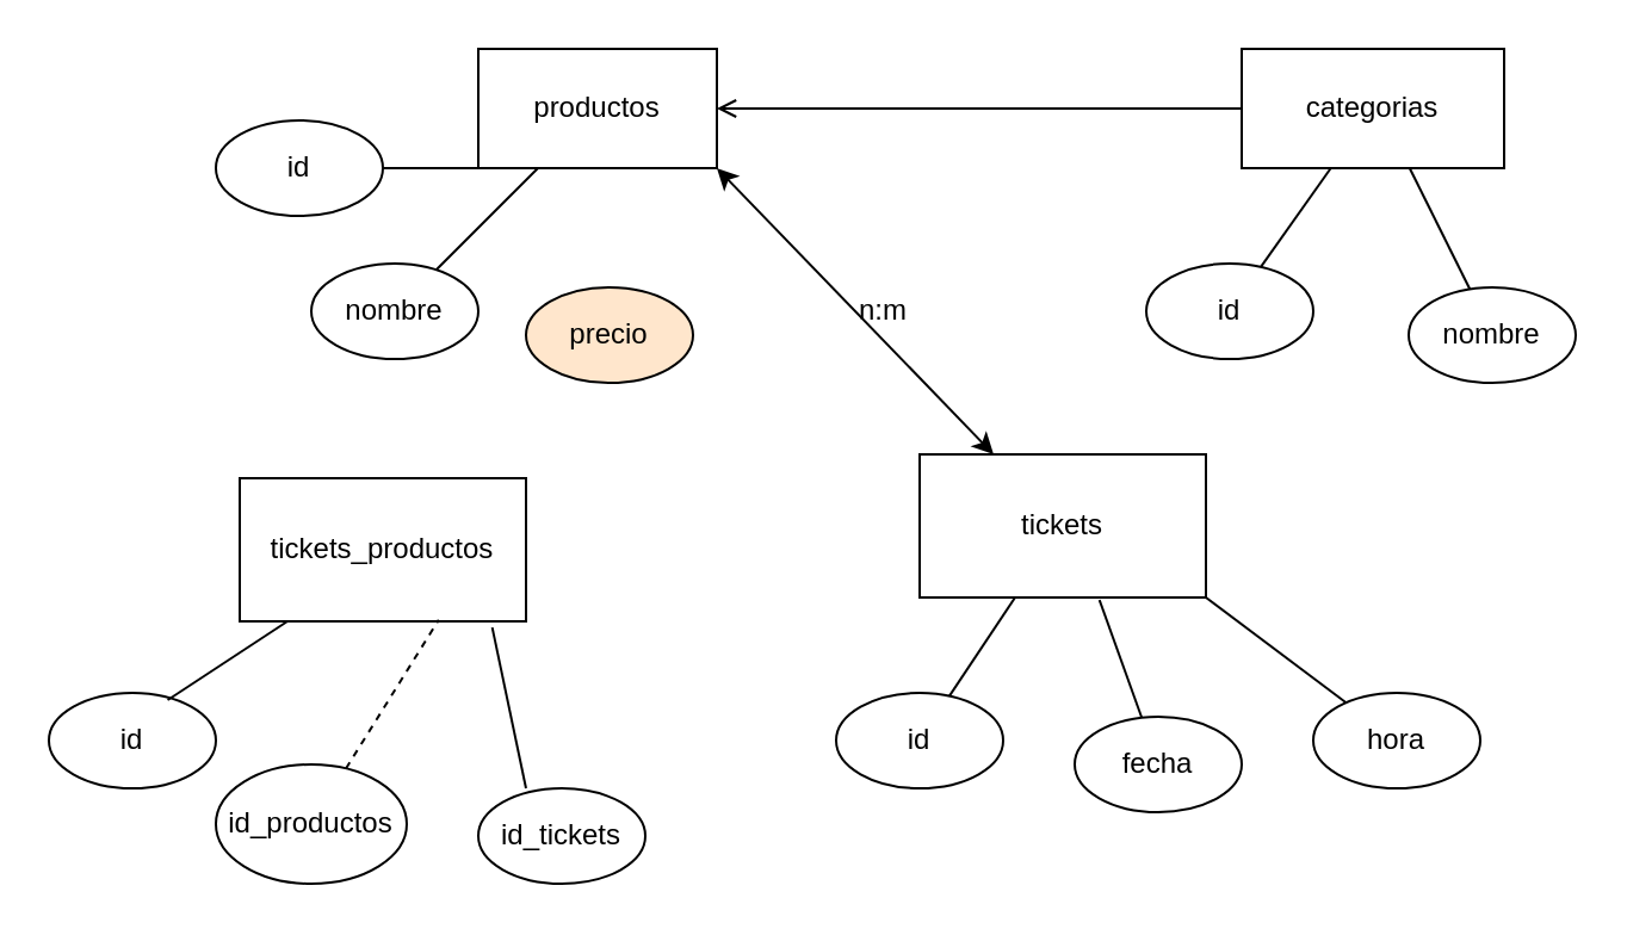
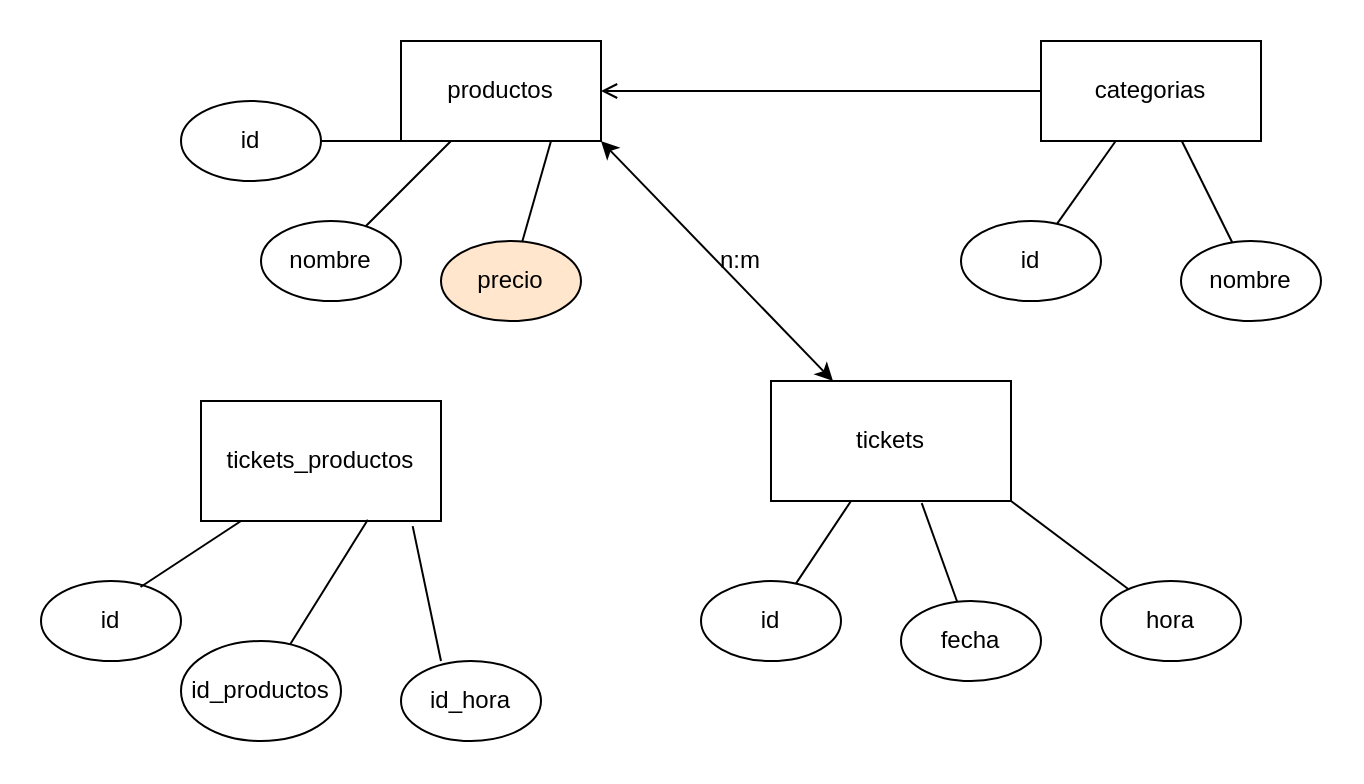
  <mxCell id="0" />
  <mxCell id="1" parent="0" />
  <mxCell id="2" value="productos" style="whiteSpace=wrap;html=1;" vertex="1" parent="1"><mxGeometry x="200" y="20" width="100" height="50" as="geometry" /></mxCell>
  <mxCell id="3" style="edgeStyle=none;rounded=0;orthogonalLoop=1;jettySize=auto;html=1;entryX=0.25;entryY=1;entryDx=0;entryDy=0;endArrow=none;endFill=0;" edge="1" parent="1" source="4" target="2"><mxGeometry relative="1" as="geometry" /></mxCell>
  <mxCell id="4" value="id" style="ellipse;whiteSpace=wrap;html=1;" vertex="1" parent="1"><mxGeometry x="90" y="50" width="70" height="40" as="geometry" /></mxCell>
  <mxCell id="5" value="" style="edgeStyle=none;rounded=0;orthogonalLoop=1;jettySize=auto;html=1;endArrow=none;endFill=0;" edge="1" parent="1" source="6" target="2"><mxGeometry relative="1" as="geometry" /></mxCell>
  <mxCell id="6" value="nombre" style="ellipse;whiteSpace=wrap;html=1;" vertex="1" parent="1"><mxGeometry x="130" y="110" width="70" height="40" as="geometry" /></mxCell>
+ <mxCell id="7" style="edgeStyle=none;rounded=0;orthogonalLoop=1;jettySize=auto;html=1;entryX=0.75;entryY=1;entryDx=0;entryDy=0;endArrow=none;endFill=0;" edge="1" parent="1" source="8" target="2"><mxGeometry relative="1" as="geometry" /></mxCell>
  <mxCell id="8" value="precio" style="ellipse;whiteSpace=wrap;html=1;fillColor=#ffe6cc;" vertex="1" parent="1"><mxGeometry x="220" y="120" width="70" height="40" as="geometry" /></mxCell>
  <mxCell id="9" style="edgeStyle=none;rounded=0;orthogonalLoop=1;jettySize=auto;html=1;endArrow=open;endFill=0;" edge="1" parent="1" source="10"><mxGeometry relative="1" as="geometry"><mxPoint x="300" y="45" as="targetPoint" /></mxGeometry></mxCell>
  <mxCell id="10" value="categorias&lt;br&gt;" style="whiteSpace=wrap;html=1;" vertex="1" parent="1"><mxGeometry x="520" y="20" width="110" height="50" as="geometry" /></mxCell>
  <mxCell id="11" style="edgeStyle=none;rounded=0;orthogonalLoop=1;jettySize=auto;html=1;endArrow=none;endFill=0;" edge="1" parent="1" source="12" target="10"><mxGeometry relative="1" as="geometry" /></mxCell>
  <mxCell id="12" value="id" style="ellipse;whiteSpace=wrap;html=1;" vertex="1" parent="1"><mxGeometry x="480" y="110" width="70" height="40" as="geometry" /></mxCell>
  <mxCell id="13" style="edgeStyle=none;rounded=0;orthogonalLoop=1;jettySize=auto;html=1;entryX=0.64;entryY=1;entryDx=0;entryDy=0;entryPerimeter=0;endArrow=none;endFill=0;" edge="1" parent="1" source="14" target="10"><mxGeometry relative="1" as="geometry" /></mxCell>
  <mxCell id="14" value="nombre" style="ellipse;whiteSpace=wrap;html=1;" vertex="1" parent="1"><mxGeometry x="590" y="120" width="70" height="40" as="geometry" /></mxCell>
  <mxCell id="15" value="tickets" style="rounded=0;whiteSpace=wrap;html=1;" vertex="1" parent="1"><mxGeometry x="385" y="190" width="120" height="60" as="geometry" /></mxCell>
  <mxCell id="16" style="edgeStyle=none;rounded=0;orthogonalLoop=1;jettySize=auto;html=1;endArrow=none;endFill=0;" edge="1" parent="1" source="17" target="15"><mxGeometry relative="1" as="geometry" /></mxCell>
  <mxCell id="17" value="id" style="ellipse;whiteSpace=wrap;html=1;" vertex="1" parent="1"><mxGeometry x="350" y="290" width="70" height="40" as="geometry" /></mxCell>
  <mxCell id="18" style="edgeStyle=none;rounded=0;orthogonalLoop=1;jettySize=auto;html=1;entryX=0.628;entryY=1.017;entryDx=0;entryDy=0;entryPerimeter=0;endArrow=none;endFill=0;" edge="1" parent="1" source="19" target="15"><mxGeometry relative="1" as="geometry" /></mxCell>
  <mxCell id="19" value="fecha" style="ellipse;whiteSpace=wrap;html=1;" vertex="1" parent="1"><mxGeometry x="450" y="300" width="70" height="40" as="geometry" /></mxCell>
  <mxCell id="20" style="edgeStyle=none;rounded=0;orthogonalLoop=1;jettySize=auto;html=1;entryX=1;entryY=1;entryDx=0;entryDy=0;endArrow=none;endFill=0;" edge="1" parent="1" source="21" target="15"><mxGeometry relative="1" as="geometry" /></mxCell>
  <mxCell id="21" value="hora&lt;br&gt;" style="ellipse;whiteSpace=wrap;html=1;" vertex="1" parent="1"><mxGeometry x="550" y="290" width="70" height="40" as="geometry" /></mxCell>
  <mxCell id="22" value="" style="endArrow=classic;startArrow=classic;html=1;" edge="1" parent="1" target="15"><mxGeometry width="50" height="50" relative="1" as="geometry"><mxPoint x="300" y="70" as="sourcePoint" /><mxPoint x="400" y="180" as="targetPoint" /></mxGeometry></mxCell>
  <mxCell id="23" value="n:m" style="text;html=1;strokeColor=none;fillColor=none;align=center;verticalAlign=middle;whiteSpace=wrap;rounded=0;" vertex="1" parent="1"><mxGeometry x="350" y="120" width="40" height="20" as="geometry" /></mxCell>
  <mxCell id="24" value="tickets_productos" style="rounded=0;whiteSpace=wrap;html=1;" vertex="1" parent="1"><mxGeometry x="100" y="200" width="120" height="60" as="geometry" /></mxCell>
  <mxCell id="25" value="id" style="ellipse;whiteSpace=wrap;html=1;" vertex="1" parent="1"><mxGeometry x="20" y="290" width="70" height="40" as="geometry" /></mxCell>
  <mxCell id="26" value="id_productos" style="ellipse;whiteSpace=wrap;html=1;" vertex="1" parent="1"><mxGeometry x="90" y="320" width="80" height="50" as="geometry" /></mxCell>
- <mxCell id="27" value="id_tickets" style="ellipse;whiteSpace=wrap;html=1;" vertex="1" parent="1"><mxGeometry x="200" y="330" width="70" height="40" as="geometry" /></mxCell>
+ <mxCell id="27" value="id_hora" style="ellipse;whiteSpace=wrap;html=1;" vertex="1" parent="1"><mxGeometry x="200" y="330" width="70" height="40" as="geometry" /></mxCell>
  <mxCell id="28" value="" style="endArrow=none;html=1;entryX=0.711;entryY=0.075;entryDx=0;entryDy=0;entryPerimeter=0;" edge="1" parent="1" target="25"><mxGeometry width="50" height="50" relative="1" as="geometry"><mxPoint x="120" y="260" as="sourcePoint" /><mxPoint x="120" y="310" as="targetPoint" /><Array as="points" /></mxGeometry></mxCell>
- <mxCell id="29" value="" style="endArrow=none;html=1;entryX=0.695;entryY=0.99;entryDx=0;entryDy=0;entryPerimeter=0;dashed=1;" edge="1" parent="1" source="26" target="24"><mxGeometry width="50" height="50" relative="1" as="geometry"><mxPoint y="350" as="sourcePoint" x="150" /><mxPoint x="200" y="300" as="targetPoint" /></mxGeometry></mxCell>
+ <mxCell id="29" value="" style="endArrow=none;html=1;entryX=0.695;entryY=0.99;entryDx=0;entryDy=0;entryPerimeter=0;" edge="1" parent="1" source="26" target="24"><mxGeometry width="50" height="50" relative="1" as="geometry"><mxPoint y="350" as="sourcePoint" x="150" /><mxPoint x="200" y="300" as="targetPoint" /></mxGeometry></mxCell>
  <mxCell id="30" value="" style="endArrow=none;html=1;entryX=0.882;entryY=1.043;entryDx=0;entryDy=0;entryPerimeter=0;" edge="1" parent="1" target="24"><mxGeometry width="50" height="50" relative="1" as="geometry"><mxPoint x="220" y="330" as="sourcePoint" /><mxPoint x="270" y="280" as="targetPoint" /></mxGeometry></mxCell>
